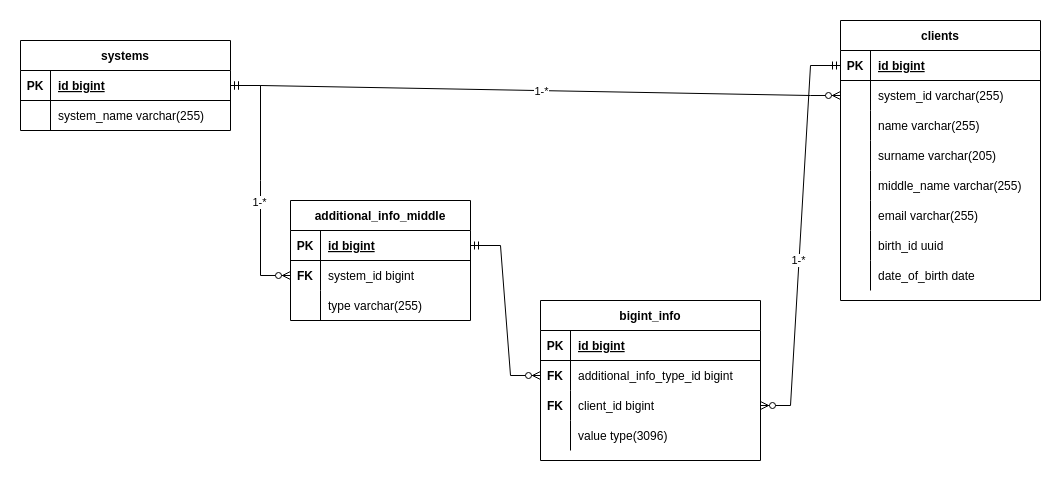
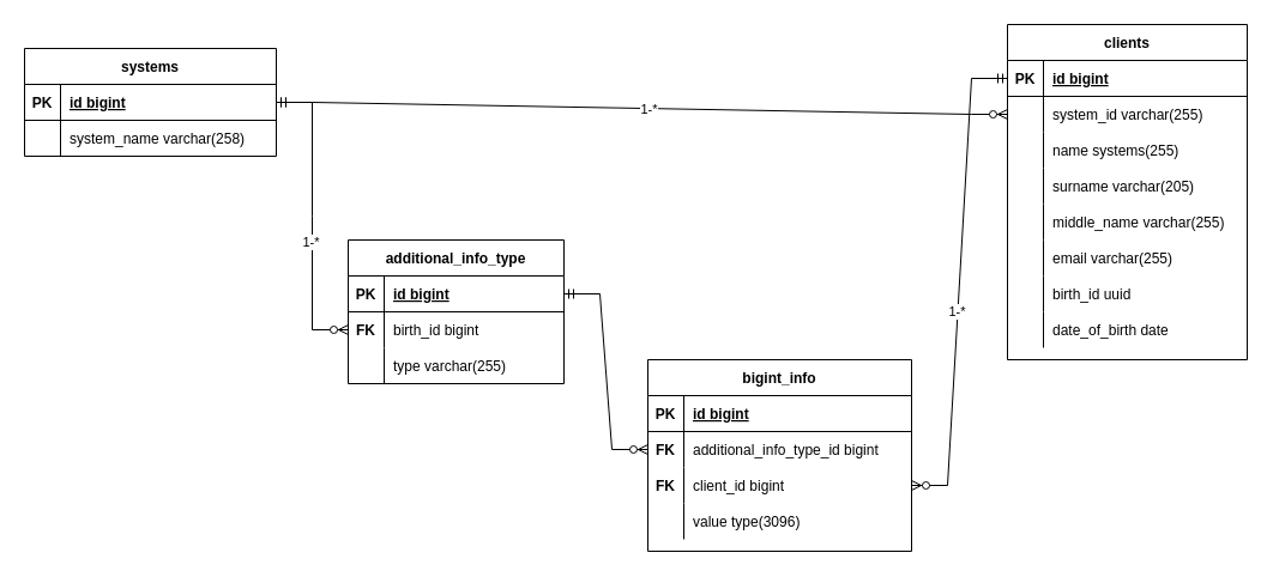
  <mxCell id="0" />
  <mxCell id="1" parent="0" />
  <mxCell id="2" value="clients" style="shape=table;startSize=30;container=1;collapsible=1;childLayout=tableLayout;fixedRows=1;rowLines=0;fontStyle=1;align=center;resizeLast=1;" vertex="1" parent="1"><mxGeometry x="840" y="20" width="200" height="280" as="geometry" /></mxCell>
  <mxCell id="3" value="" style="shape=tableRow;horizontal=0;startSize=0;swimlaneHead=0;swimlaneBody=0;fillColor=none;collapsible=0;dropTarget=0;points=[[0,0.5],[1,0.5]];portConstraint=eastwest;top=0;left=0;right=0;bottom=1;" vertex="1" parent="2"><mxGeometry y="30" width="200" height="30" as="geometry" /></mxCell>
  <mxCell id="4" value="PK" style="shape=partialRectangle;connectable=0;fillColor=none;top=0;left=0;bottom=0;right=0;fontStyle=1;overflow=hidden;" vertex="1" parent="3"><mxGeometry width="30" height="30" as="geometry"><mxRectangle width="30" height="30" as="alternateBounds" /></mxGeometry></mxCell>
  <mxCell id="5" value="id bigint" style="shape=partialRectangle;connectable=0;fillColor=none;top=0;left=0;bottom=0;right=0;align=left;spacingLeft=6;fontStyle=5;overflow=hidden;" vertex="1" parent="3"><mxGeometry x="30" width="170" height="30" as="geometry"><mxRectangle width="170" height="30" as="alternateBounds" /></mxGeometry></mxCell>
  <mxCell id="6" value="" style="shape=tableRow;horizontal=0;startSize=0;swimlaneHead=0;swimlaneBody=0;fillColor=none;collapsible=0;dropTarget=0;points=[[0,0.5],[1,0.5]];portConstraint=eastwest;top=0;left=0;right=0;bottom=0;" vertex="1" parent="2"><mxGeometry y="60" width="200" height="30" as="geometry" /></mxCell>
  <mxCell id="7" value="" style="shape=partialRectangle;connectable=0;fillColor=none;top=0;left=0;bottom=0;right=0;editable=1;overflow=hidden;" vertex="1" parent="6"><mxGeometry width="30" height="30" as="geometry"><mxRectangle width="30" height="30" as="alternateBounds" /></mxGeometry></mxCell>
  <mxCell id="8" value="system_id varchar(255)" style="shape=partialRectangle;connectable=0;fillColor=none;top=0;left=0;bottom=0;right=0;align=left;spacingLeft=6;overflow=hidden;" vertex="1" parent="6"><mxGeometry x="30" width="170" height="30" as="geometry"><mxRectangle width="170" height="30" as="alternateBounds" /></mxGeometry></mxCell>
  <mxCell id="9" value="" style="shape=tableRow;horizontal=0;startSize=0;swimlaneHead=0;swimlaneBody=0;fillColor=none;collapsible=0;dropTarget=0;points=[[0,0.5],[1,0.5]];portConstraint=eastwest;top=0;left=0;right=0;bottom=0;" vertex="1" parent="2"><mxGeometry y="90" width="200" height="30" as="geometry" /></mxCell>
  <mxCell id="10" value="" style="shape=partialRectangle;connectable=0;fillColor=none;top=0;left=0;bottom=0;right=0;editable=1;overflow=hidden;" vertex="1" parent="9"><mxGeometry width="30" height="30" as="geometry"><mxRectangle width="30" height="30" as="alternateBounds" /></mxGeometry></mxCell>
- <mxCell id="11" value="name varchar(255)" style="shape=partialRectangle;connectable=0;fillColor=none;top=0;left=0;bottom=0;right=0;align=left;spacingLeft=6;overflow=hidden;" vertex="1" parent="9"><mxGeometry x="30" width="170" height="30" as="geometry"><mxRectangle width="170" height="30" as="alternateBounds" /></mxGeometry></mxCell>
+ <mxCell id="11" value="name systems(255)" style="shape=partialRectangle;connectable=0;fillColor=none;top=0;left=0;bottom=0;right=0;align=left;spacingLeft=6;overflow=hidden;" vertex="1" parent="9"><mxGeometry x="30" width="170" height="30" as="geometry"><mxRectangle width="170" height="30" as="alternateBounds" /></mxGeometry></mxCell>
  <mxCell id="12" value="" style="shape=tableRow;horizontal=0;startSize=0;swimlaneHead=0;swimlaneBody=0;fillColor=none;collapsible=0;dropTarget=0;points=[[0,0.5],[1,0.5]];portConstraint=eastwest;top=0;left=0;right=0;bottom=0;" vertex="1" parent="2"><mxGeometry y="120" width="200" height="30" as="geometry" /></mxCell>
  <mxCell id="13" value="" style="shape=partialRectangle;connectable=0;fillColor=none;top=0;left=0;bottom=0;right=0;editable=1;overflow=hidden;" vertex="1" parent="12"><mxGeometry width="30" height="30" as="geometry"><mxRectangle width="30" height="30" as="alternateBounds" /></mxGeometry></mxCell>
  <mxCell id="14" value="surname varchar(205)" style="shape=partialRectangle;connectable=0;fillColor=none;top=0;left=0;bottom=0;right=0;align=left;spacingLeft=6;overflow=hidden;" vertex="1" parent="12"><mxGeometry x="30" width="170" height="30" as="geometry"><mxRectangle width="170" height="30" as="alternateBounds" /></mxGeometry></mxCell>
  <mxCell id="15" value="" style="shape=tableRow;horizontal=0;startSize=0;swimlaneHead=0;swimlaneBody=0;fillColor=none;collapsible=0;dropTarget=0;points=[[0,0.5],[1,0.5]];portConstraint=eastwest;top=0;left=0;right=0;bottom=0;" vertex="1" parent="2"><mxGeometry y="150" width="200" height="30" as="geometry" /></mxCell>
  <mxCell id="16" value="" style="shape=partialRectangle;connectable=0;fillColor=none;top=0;left=0;bottom=0;right=0;editable=1;overflow=hidden;" vertex="1" parent="15"><mxGeometry width="30" height="30" as="geometry"><mxRectangle width="30" height="30" as="alternateBounds" /></mxGeometry></mxCell>
  <mxCell id="17" value="middle_name varchar(255)" style="shape=partialRectangle;connectable=0;fillColor=none;top=0;left=0;bottom=0;right=0;align=left;spacingLeft=6;overflow=hidden;" vertex="1" parent="15"><mxGeometry x="30" width="170" height="30" as="geometry"><mxRectangle width="170" height="30" as="alternateBounds" /></mxGeometry></mxCell>
  <mxCell id="18" value="" style="shape=tableRow;horizontal=0;startSize=0;swimlaneHead=0;swimlaneBody=0;fillColor=none;collapsible=0;dropTarget=0;points=[[0,0.5],[1,0.5]];portConstraint=eastwest;top=0;left=0;right=0;bottom=0;" vertex="1" parent="2"><mxGeometry y="180" width="200" height="30" as="geometry" /></mxCell>
  <mxCell id="19" value="" style="shape=partialRectangle;connectable=0;fillColor=none;top=0;left=0;bottom=0;right=0;editable=1;overflow=hidden;" vertex="1" parent="18"><mxGeometry width="30" height="30" as="geometry"><mxRectangle width="30" height="30" as="alternateBounds" /></mxGeometry></mxCell>
  <mxCell id="20" value="email varchar(255)" style="shape=partialRectangle;connectable=0;fillColor=none;top=0;left=0;bottom=0;right=0;align=left;spacingLeft=6;overflow=hidden;" vertex="1" parent="18"><mxGeometry x="30" width="170" height="30" as="geometry"><mxRectangle width="170" height="30" as="alternateBounds" /></mxGeometry></mxCell>
  <mxCell id="21" value="" style="shape=tableRow;horizontal=0;startSize=0;swimlaneHead=0;swimlaneBody=0;fillColor=none;collapsible=0;dropTarget=0;points=[[0,0.5],[1,0.5]];portConstraint=eastwest;top=0;left=0;right=0;bottom=0;" vertex="1" parent="2"><mxGeometry y="210" width="200" height="30" as="geometry" /></mxCell>
  <mxCell id="22" value="" style="shape=partialRectangle;connectable=0;fillColor=none;top=0;left=0;bottom=0;right=0;editable=1;overflow=hidden;" vertex="1" parent="21"><mxGeometry width="30" height="30" as="geometry"><mxRectangle width="30" height="30" as="alternateBounds" /></mxGeometry></mxCell>
  <mxCell id="23" value="birth_id uuid" style="shape=partialRectangle;connectable=0;fillColor=none;top=0;left=0;bottom=0;right=0;align=left;spacingLeft=6;overflow=hidden;" vertex="1" parent="21"><mxGeometry x="30" width="170" height="30" as="geometry"><mxRectangle width="170" height="30" as="alternateBounds" /></mxGeometry></mxCell>
  <mxCell id="24" value="" style="shape=tableRow;horizontal=0;startSize=0;swimlaneHead=0;swimlaneBody=0;fillColor=none;collapsible=0;dropTarget=0;points=[[0,0.5],[1,0.5]];portConstraint=eastwest;top=0;left=0;right=0;bottom=0;" vertex="1" parent="2"><mxGeometry y="240" width="200" height="30" as="geometry" /></mxCell>
  <mxCell id="25" value="" style="shape=partialRectangle;connectable=0;fillColor=none;top=0;left=0;bottom=0;right=0;editable=1;overflow=hidden;" vertex="1" parent="24"><mxGeometry width="30" height="30" as="geometry"><mxRectangle width="30" height="30" as="alternateBounds" /></mxGeometry></mxCell>
  <mxCell id="26" value="date_of_birth date" style="shape=partialRectangle;connectable=0;fillColor=none;top=0;left=0;bottom=0;right=0;align=left;spacingLeft=6;overflow=hidden;" vertex="1" parent="24"><mxGeometry x="30" width="170" height="30" as="geometry"><mxRectangle width="170" height="30" as="alternateBounds" /></mxGeometry></mxCell>
  <mxCell id="27" value="bigint_info" style="shape=table;startSize=30;container=1;collapsible=1;childLayout=tableLayout;fixedRows=1;rowLines=0;fontStyle=1;align=center;resizeLast=1;" vertex="1" parent="1"><mxGeometry x="540" y="300" width="220" height="160" as="geometry" /></mxCell>
  <mxCell id="28" value="" style="shape=tableRow;horizontal=0;startSize=0;swimlaneHead=0;swimlaneBody=0;fillColor=none;collapsible=0;dropTarget=0;points=[[0,0.5],[1,0.5]];portConstraint=eastwest;top=0;left=0;right=0;bottom=1;" vertex="1" parent="27"><mxGeometry y="30" width="220" height="30" as="geometry" /></mxCell>
  <mxCell id="29" value="PK" style="shape=partialRectangle;connectable=0;fillColor=none;top=0;left=0;bottom=0;right=0;fontStyle=1;overflow=hidden;" vertex="1" parent="28"><mxGeometry width="30" height="30" as="geometry"><mxRectangle width="30" height="30" as="alternateBounds" /></mxGeometry></mxCell>
  <mxCell id="30" value="id bigint" style="shape=partialRectangle;connectable=0;fillColor=none;top=0;left=0;bottom=0;right=0;align=left;spacingLeft=6;fontStyle=5;overflow=hidden;" vertex="1" parent="28"><mxGeometry x="30" width="190" height="30" as="geometry"><mxRectangle width="190" height="30" as="alternateBounds" /></mxGeometry></mxCell>
  <mxCell id="31" value="" style="shape=tableRow;horizontal=0;startSize=0;swimlaneHead=0;swimlaneBody=0;fillColor=none;collapsible=0;dropTarget=0;points=[[0,0.5],[1,0.5]];portConstraint=eastwest;top=0;left=0;right=0;bottom=0;" vertex="1" parent="27"><mxGeometry y="60" width="220" height="30" as="geometry" /></mxCell>
  <mxCell id="32" value="FK" style="shape=partialRectangle;connectable=0;fillColor=none;top=0;left=0;bottom=0;right=0;editable=1;overflow=hidden;fontStyle=1" vertex="1" parent="31"><mxGeometry width="30" height="30" as="geometry"><mxRectangle width="30" height="30" as="alternateBounds" /></mxGeometry></mxCell>
  <mxCell id="33" value="additional_info_type_id bigint" style="shape=partialRectangle;connectable=0;fillColor=none;top=0;left=0;bottom=0;right=0;align=left;spacingLeft=6;overflow=hidden;" vertex="1" parent="31"><mxGeometry x="30" width="190" height="30" as="geometry"><mxRectangle width="190" height="30" as="alternateBounds" /></mxGeometry></mxCell>
  <mxCell id="34" value="" style="shape=tableRow;horizontal=0;startSize=0;swimlaneHead=0;swimlaneBody=0;fillColor=none;collapsible=0;dropTarget=0;points=[[0,0.5],[1,0.5]];portConstraint=eastwest;top=0;left=0;right=0;bottom=0;" vertex="1" parent="27"><mxGeometry y="90" width="220" height="30" as="geometry" /></mxCell>
  <mxCell id="35" value="FK" style="shape=partialRectangle;connectable=0;fillColor=none;top=0;left=0;bottom=0;right=0;editable=1;overflow=hidden;fontStyle=1" vertex="1" parent="34"><mxGeometry width="30" height="30" as="geometry"><mxRectangle width="30" height="30" as="alternateBounds" /></mxGeometry></mxCell>
  <mxCell id="36" value="client_id bigint" style="shape=partialRectangle;connectable=0;fillColor=none;top=0;left=0;bottom=0;right=0;align=left;spacingLeft=6;overflow=hidden;" vertex="1" parent="34"><mxGeometry x="30" width="190" height="30" as="geometry"><mxRectangle width="190" height="30" as="alternateBounds" /></mxGeometry></mxCell>
  <mxCell id="37" value="" style="shape=tableRow;horizontal=0;startSize=0;swimlaneHead=0;swimlaneBody=0;fillColor=none;collapsible=0;dropTarget=0;points=[[0,0.5],[1,0.5]];portConstraint=eastwest;top=0;left=0;right=0;bottom=0;" vertex="1" parent="27"><mxGeometry y="120" width="220" height="30" as="geometry" /></mxCell>
  <mxCell id="38" value="" style="shape=partialRectangle;connectable=0;fillColor=none;top=0;left=0;bottom=0;right=0;editable=1;overflow=hidden;" vertex="1" parent="37"><mxGeometry width="30" height="30" as="geometry"><mxRectangle width="30" height="30" as="alternateBounds" /></mxGeometry></mxCell>
  <mxCell id="39" value="value type(3096)" style="shape=partialRectangle;connectable=0;fillColor=none;top=0;left=0;bottom=0;right=0;align=left;spacingLeft=6;overflow=hidden;" vertex="1" parent="37"><mxGeometry x="30" width="190" height="30" as="geometry"><mxRectangle width="190" height="30" as="alternateBounds" /></mxGeometry></mxCell>
  <mxCell id="40" value="systems" style="shape=table;startSize=30;container=1;collapsible=1;childLayout=tableLayout;fixedRows=1;rowLines=0;fontStyle=1;align=center;resizeLast=1;" vertex="1" parent="1"><mxGeometry x="20" y="40" width="210" height="90" as="geometry" /></mxCell>
  <mxCell id="41" value="" style="shape=tableRow;horizontal=0;startSize=0;swimlaneHead=0;swimlaneBody=0;fillColor=none;collapsible=0;dropTarget=0;points=[[0,0.5],[1,0.5]];portConstraint=eastwest;top=0;left=0;right=0;bottom=1;" vertex="1" parent="40"><mxGeometry y="30" width="210" height="30" as="geometry" /></mxCell>
  <mxCell id="42" value="PK" style="shape=partialRectangle;connectable=0;fillColor=none;top=0;left=0;bottom=0;right=0;fontStyle=1;overflow=hidden;" vertex="1" parent="41"><mxGeometry width="30" height="30" as="geometry"><mxRectangle width="30" height="30" as="alternateBounds" /></mxGeometry></mxCell>
  <mxCell id="43" value="id bigint" style="shape=partialRectangle;connectable=0;fillColor=none;top=0;left=0;bottom=0;right=0;align=left;spacingLeft=6;fontStyle=5;overflow=hidden;" vertex="1" parent="41"><mxGeometry x="30" width="180" height="30" as="geometry"><mxRectangle width="180" height="30" as="alternateBounds" /></mxGeometry></mxCell>
  <mxCell id="44" value="" style="shape=tableRow;horizontal=0;startSize=0;swimlaneHead=0;swimlaneBody=0;fillColor=none;collapsible=0;dropTarget=0;points=[[0,0.5],[1,0.5]];portConstraint=eastwest;top=0;left=0;right=0;bottom=0;" vertex="1" parent="40"><mxGeometry y="60" width="210" height="30" as="geometry" /></mxCell>
  <mxCell id="45" value="" style="shape=partialRectangle;connectable=0;fillColor=none;top=0;left=0;bottom=0;right=0;editable=1;overflow=hidden;" vertex="1" parent="44"><mxGeometry width="30" height="30" as="geometry"><mxRectangle width="30" height="30" as="alternateBounds" /></mxGeometry></mxCell>
- <mxCell id="46" value="system_name varchar(255)" style="shape=partialRectangle;connectable=0;fillColor=none;top=0;left=0;bottom=0;right=0;align=left;spacingLeft=6;overflow=hidden;" vertex="1" parent="44"><mxGeometry x="30" width="180" height="30" as="geometry"><mxRectangle width="180" height="30" as="alternateBounds" /></mxGeometry></mxCell>
+ <mxCell id="46" value="system_name varchar(258)" style="shape=partialRectangle;connectable=0;fillColor=none;top=0;left=0;bottom=0;right=0;align=left;spacingLeft=6;overflow=hidden;" vertex="1" parent="44"><mxGeometry x="30" width="180" height="30" as="geometry"><mxRectangle width="180" height="30" as="alternateBounds" /></mxGeometry></mxCell>
  <mxCell id="47" value="" style="edgeStyle=entityRelationEdgeStyle;fontSize=12;html=1;endArrow=ERzeroToMany;startArrow=ERmandOne;rounded=0;exitX=1;exitY=0.5;exitDx=0;exitDy=0;entryX=0;entryY=0.5;entryDx=0;entryDy=0;" edge="1" parent="1" source="41" target="6"><mxGeometry width="100" height="100" relative="1" as="geometry"><mxPoint x="500" y="390" as="sourcePoint" /><mxPoint x="600" y="290" as="targetPoint" /></mxGeometry></mxCell>
  <mxCell id="48" value="1-*" style="edgeLabel;html=1;align=center;verticalAlign=middle;resizable=0;points=[];" vertex="1" connectable="0" parent="47"><mxGeometry x="0.019" y="-1" relative="1" as="geometry"><mxPoint y="-1" as="offset" /></mxGeometry></mxCell>
  <mxCell id="49" value="" style="edgeStyle=entityRelationEdgeStyle;fontSize=12;html=1;endArrow=ERzeroToMany;startArrow=ERmandOne;rounded=0;exitX=1;exitY=0.5;exitDx=0;exitDy=0;entryX=0;entryY=0.5;entryDx=0;entryDy=0;" edge="1" parent="1" source="41" target="55"><mxGeometry width="100" height="100" relative="1" as="geometry"><mxPoint x="340" y="380" as="sourcePoint" /><mxPoint x="440" y="280" as="targetPoint" /></mxGeometry></mxCell>
  <mxCell id="50" value="1-*" style="edgeLabel;html=1;align=center;verticalAlign=middle;resizable=0;points=[];" vertex="1" connectable="0" parent="49"><mxGeometry x="0.171" y="-2" relative="1" as="geometry"><mxPoint as="offset" /></mxGeometry></mxCell>
- <mxCell id="51" value="additional_info_middle" style="shape=table;startSize=30;container=1;collapsible=1;childLayout=tableLayout;fixedRows=1;rowLines=0;fontStyle=1;align=center;resizeLast=1;" vertex="1" parent="1"><mxGeometry x="290" y="200" width="180" height="120" as="geometry" /></mxCell>
+ <mxCell id="51" value="additional_info_type" style="shape=table;startSize=30;container=1;collapsible=1;childLayout=tableLayout;fixedRows=1;rowLines=0;fontStyle=1;align=center;resizeLast=1;" vertex="1" parent="1"><mxGeometry x="290" y="200" width="180" height="120" as="geometry" /></mxCell>
  <mxCell id="52" value="" style="shape=tableRow;horizontal=0;startSize=0;swimlaneHead=0;swimlaneBody=0;fillColor=none;collapsible=0;dropTarget=0;points=[[0,0.5],[1,0.5]];portConstraint=eastwest;top=0;left=0;right=0;bottom=1;" vertex="1" parent="51"><mxGeometry y="30" width="180" height="30" as="geometry" /></mxCell>
  <mxCell id="53" value="PK" style="shape=partialRectangle;connectable=0;fillColor=none;top=0;left=0;bottom=0;right=0;fontStyle=1;overflow=hidden;" vertex="1" parent="52"><mxGeometry width="30" height="30" as="geometry"><mxRectangle width="30" height="30" as="alternateBounds" /></mxGeometry></mxCell>
  <mxCell id="54" value="id bigint" style="shape=partialRectangle;connectable=0;fillColor=none;top=0;left=0;bottom=0;right=0;align=left;spacingLeft=6;fontStyle=5;overflow=hidden;" vertex="1" parent="52"><mxGeometry x="30" width="150" height="30" as="geometry"><mxRectangle width="150" height="30" as="alternateBounds" /></mxGeometry></mxCell>
  <mxCell id="55" value="" style="shape=tableRow;horizontal=0;startSize=0;swimlaneHead=0;swimlaneBody=0;fillColor=none;collapsible=0;dropTarget=0;points=[[0,0.5],[1,0.5]];portConstraint=eastwest;top=0;left=0;right=0;bottom=0;" vertex="1" parent="51"><mxGeometry y="60" width="180" height="30" as="geometry" /></mxCell>
  <mxCell id="56" value="FK" style="shape=partialRectangle;connectable=0;fillColor=none;top=0;left=0;bottom=0;right=0;editable=1;overflow=hidden;fontStyle=1" vertex="1" parent="55"><mxGeometry width="30" height="30" as="geometry"><mxRectangle width="30" height="30" as="alternateBounds" /></mxGeometry></mxCell>
- <mxCell id="57" value="system_id bigint" style="shape=partialRectangle;connectable=0;fillColor=none;top=0;left=0;bottom=0;right=0;align=left;spacingLeft=6;overflow=hidden;" vertex="1" parent="55"><mxGeometry x="30" width="150" height="30" as="geometry"><mxRectangle width="150" height="30" as="alternateBounds" /></mxGeometry></mxCell>
+ <mxCell id="57" value="birth_id bigint" style="shape=partialRectangle;connectable=0;fillColor=none;top=0;left=0;bottom=0;right=0;align=left;spacingLeft=6;overflow=hidden;" vertex="1" parent="55"><mxGeometry x="30" width="150" height="30" as="geometry"><mxRectangle width="150" height="30" as="alternateBounds" /></mxGeometry></mxCell>
  <mxCell id="58" value="" style="shape=tableRow;horizontal=0;startSize=0;swimlaneHead=0;swimlaneBody=0;fillColor=none;collapsible=0;dropTarget=0;points=[[0,0.5],[1,0.5]];portConstraint=eastwest;top=0;left=0;right=0;bottom=0;" vertex="1" parent="51"><mxGeometry y="90" width="180" height="30" as="geometry" /></mxCell>
  <mxCell id="59" value="" style="shape=partialRectangle;connectable=0;fillColor=none;top=0;left=0;bottom=0;right=0;editable=1;overflow=hidden;" vertex="1" parent="58"><mxGeometry width="30" height="30" as="geometry"><mxRectangle width="30" height="30" as="alternateBounds" /></mxGeometry></mxCell>
  <mxCell id="60" value="type varchar(255)" style="shape=partialRectangle;connectable=0;fillColor=none;top=0;left=0;bottom=0;right=0;align=left;spacingLeft=6;overflow=hidden;" vertex="1" parent="58"><mxGeometry x="30" width="150" height="30" as="geometry"><mxRectangle width="150" height="30" as="alternateBounds" /></mxGeometry></mxCell>
  <mxCell id="61" value="" style="edgeStyle=entityRelationEdgeStyle;fontSize=12;html=1;endArrow=ERzeroToMany;startArrow=ERmandOne;rounded=0;exitX=1;exitY=0.5;exitDx=0;exitDy=0;" edge="1" parent="1" source="52" target="31"><mxGeometry width="100" height="100" relative="1" as="geometry"><mxPoint x="600" y="370" as="sourcePoint" /><mxPoint x="700" y="270" as="targetPoint" /></mxGeometry></mxCell>
  <mxCell id="62" value="" style="edgeStyle=entityRelationEdgeStyle;fontSize=12;html=1;endArrow=ERzeroToMany;startArrow=ERmandOne;rounded=0;exitX=0;exitY=0.5;exitDx=0;exitDy=0;entryX=1;entryY=0.5;entryDx=0;entryDy=0;" edge="1" parent="1" source="3" target="34"><mxGeometry width="100" height="100" relative="1" as="geometry"><mxPoint x="820" y="260" as="sourcePoint" /><mxPoint x="920" y="160" as="targetPoint" /></mxGeometry></mxCell>
  <mxCell id="63" value="1-*" style="edgeLabel;html=1;align=center;verticalAlign=middle;resizable=0;points=[];" vertex="1" connectable="0" parent="62"><mxGeometry x="0.125" y="-1" relative="1" as="geometry"><mxPoint as="offset" /></mxGeometry></mxCell>
